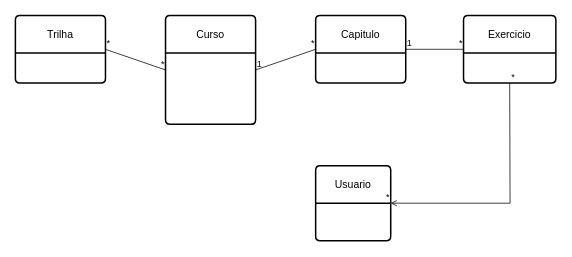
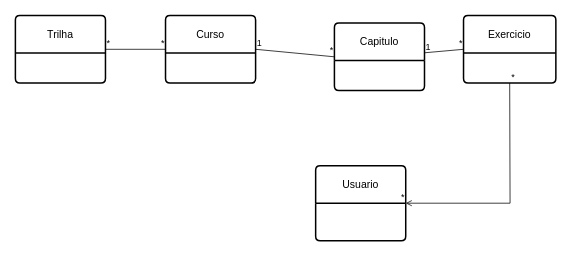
  <mxCell id="0" />
  <mxCell id="1" parent="0" />
  <mxCell id="2" value="Trilha" style="swimlane;childLayout=stackLayout;horizontal=1;startSize=50;horizontalStack=0;rounded=1;fontSize=14;fontStyle=0;strokeWidth=2;resizeParent=0;resizeLast=1;shadow=0;dashed=0;align=center;arcSize=4;whiteSpace=wrap;html=1;" vertex="1" parent="1"><mxGeometry x="20" y="20" width="120" height="90" as="geometry" /></mxCell>
- <mxCell id="3" value="Capitulo" style="swimlane;childLayout=stackLayout;horizontal=1;startSize=50;horizontalStack=0;rounded=1;fontSize=14;fontStyle=0;strokeWidth=2;resizeParent=0;resizeLast=1;shadow=0;dashed=0;align=center;arcSize=4;whiteSpace=wrap;html=1;" vertex="1" parent="1"><mxGeometry x="420" y="20" width="120" height="90" as="geometry" /></mxCell>
- <mxCell id="4" value="Usuario" style="swimlane;childLayout=stackLayout;horizontal=1;startSize=50;horizontalStack=0;rounded=1;fontSize=14;fontStyle=0;strokeWidth=2;resizeParent=0;resizeLast=1;shadow=0;dashed=0;align=center;arcSize=4;whiteSpace=wrap;html=1;" vertex="1" parent="1"><mxGeometry x="420" y="220" width="100" height="100" as="geometry" /></mxCell>
- <mxCell id="5" value="Curso" style="swimlane;childLayout=stackLayout;horizontal=1;startSize=50;horizontalStack=0;rounded=1;fontSize=14;fontStyle=0;strokeWidth=2;resizeParent=0;resizeLast=1;shadow=0;dashed=0;align=center;arcSize=4;whiteSpace=wrap;html=1;" vertex="1" parent="1"><mxGeometry x="220" y="20" width="120" height="145" as="geometry" /></mxCell>
+ <mxCell id="3" value="Capitulo" style="swimlane;childLayout=stackLayout;horizontal=1;startSize=50;horizontalStack=0;rounded=1;fontSize=14;fontStyle=0;strokeWidth=2;resizeParent=0;resizeLast=1;shadow=0;dashed=0;align=center;arcSize=4;whiteSpace=wrap;html=1;" vertex="1" parent="1"><mxGeometry x="445" y="30" width="120" height="90" as="geometry" /></mxCell>
+ <mxCell id="4" value="Usuario" style="swimlane;childLayout=stackLayout;horizontal=1;startSize=50;horizontalStack=0;rounded=1;fontSize=14;fontStyle=0;strokeWidth=2;resizeParent=0;resizeLast=1;shadow=0;dashed=0;align=center;arcSize=4;whiteSpace=wrap;html=1;" vertex="1" parent="1"><mxGeometry x="420" y="220" width="120" height="100" as="geometry" /></mxCell>
+ <mxCell id="5" value="Curso" style="swimlane;childLayout=stackLayout;horizontal=1;startSize=50;horizontalStack=0;rounded=1;fontSize=14;fontStyle=0;strokeWidth=2;resizeParent=0;resizeLast=1;shadow=0;dashed=0;align=center;arcSize=4;whiteSpace=wrap;html=1;" vertex="1" parent="1"><mxGeometry x="220" y="20" width="120" height="90" as="geometry" /></mxCell>
  <mxCell id="6" value="Exercicio" style="swimlane;childLayout=stackLayout;horizontal=1;startSize=50;horizontalStack=0;rounded=1;fontSize=14;fontStyle=0;strokeWidth=2;resizeParent=0;resizeLast=1;shadow=0;dashed=0;align=center;arcSize=4;whiteSpace=wrap;html=1;" vertex="1" parent="1"><mxGeometry x="617" y="20" width="123" height="90" as="geometry" /></mxCell>
  <mxCell id="7" value="" style="endArrow=none;html=1;rounded=0;exitX=1;exitY=0.5;exitDx=0;exitDy=0;entryX=0;entryY=0.5;entryDx=0;entryDy=0;" edge="1" parent="1" source="2" target="5"><mxGeometry relative="1" as="geometry"><mxPoint x="280" y="90" as="sourcePoint" /><mxPoint x="400" y="290" as="targetPoint" /></mxGeometry></mxCell>
  <mxCell id="8" value="*" style="resizable=0;html=1;whiteSpace=wrap;align=left;verticalAlign=bottom;" connectable="0" vertex="1" parent="7"><mxGeometry x="-1" relative="1" as="geometry" /></mxCell>
  <mxCell id="9" value="*" style="resizable=0;html=1;whiteSpace=wrap;align=right;verticalAlign=bottom;" connectable="0" vertex="1" parent="7"><mxGeometry x="1" relative="1" as="geometry" /></mxCell>
  <mxCell id="10" value="" style="endArrow=none;html=1;rounded=0;entryX=0;entryY=0.5;entryDx=0;entryDy=0;" edge="1" parent="1" source="3" target="6"><mxGeometry relative="1" as="geometry"><mxPoint x="290" y="100" as="sourcePoint" /><mxPoint x="410" y="300" as="targetPoint" /></mxGeometry></mxCell>
  <mxCell id="11" value="1" style="resizable=0;html=1;whiteSpace=wrap;align=left;verticalAlign=bottom;" connectable="0" vertex="1" parent="10"><mxGeometry x="-1" relative="1" as="geometry" /></mxCell>
  <mxCell id="12" value="*" style="resizable=0;html=1;whiteSpace=wrap;align=right;verticalAlign=bottom;" connectable="0" vertex="1" parent="10"><mxGeometry x="1" relative="1" as="geometry" /></mxCell>
  <mxCell id="13" value="" style="endArrow=none;html=1;rounded=0;entryX=0;entryY=0.5;entryDx=0;entryDy=0;exitX=1;exitY=0.5;exitDx=0;exitDy=0;" edge="1" parent="1" source="5" target="3"><mxGeometry relative="1" as="geometry"><mxPoint x="300" y="110" as="sourcePoint" /><mxPoint x="420" y="310" as="targetPoint" /></mxGeometry></mxCell>
  <mxCell id="14" value="1" style="resizable=0;html=1;whiteSpace=wrap;align=left;verticalAlign=bottom;" connectable="0" vertex="1" parent="13"><mxGeometry x="-1" relative="1" as="geometry" /></mxCell>
  <mxCell id="15" value="*" style="resizable=0;html=1;whiteSpace=wrap;align=right;verticalAlign=bottom;" connectable="0" vertex="1" parent="13"><mxGeometry x="1" relative="1" as="geometry" /></mxCell>
  <mxCell id="16" value="" style="endArrow=open;html=1;rounded=0;exitX=0.5;exitY=1;exitDx=0;exitDy=0;" edge="1" parent="1" source="6" target="4"><mxGeometry relative="1" as="geometry"><mxPoint x="690" y="90" as="sourcePoint" /><mxPoint x="430" y="320" as="targetPoint" /><Array as="points"><mxPoint x="679" y="270" /></Array></mxGeometry></mxCell>
  <mxCell id="17" value="*" style="resizable=0;html=1;whiteSpace=wrap;align=left;verticalAlign=bottom;" connectable="0" vertex="1" parent="16"><mxGeometry x="-1" relative="1" as="geometry" /></mxCell>
  <mxCell id="18" value="*" style="resizable=0;html=1;whiteSpace=wrap;align=right;verticalAlign=bottom;" connectable="0" vertex="1" parent="16"><mxGeometry x="1" relative="1" as="geometry" /></mxCell>
